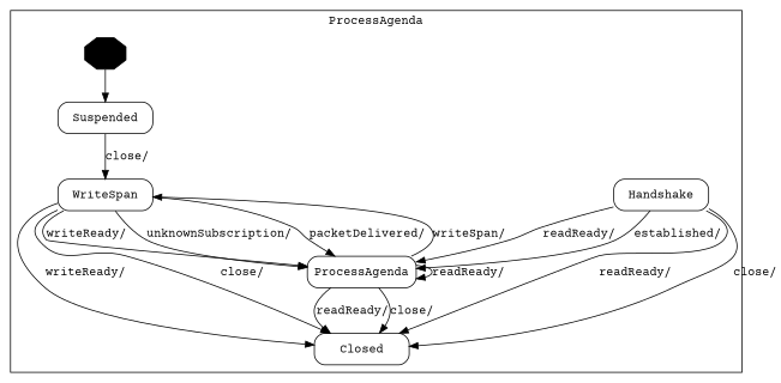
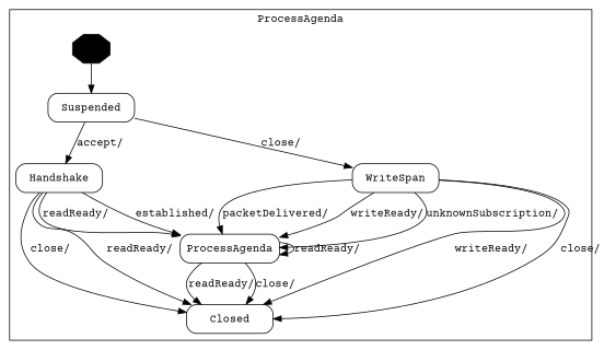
  digraph {
    fontname="Courier Prime"
    node [fontname="Courier Prime" shape=Mrecord]
    edge [fontname="Courier Prime"]
    n1 [label="{Suspended}" width=1.5]
    n2 [label="{Handshake}" width=1.5]
    n3 [label="{Closed}" width=1.5]
    n4 [label="{ProcessAgenda}" width=1.5]
    n5 [label="{WriteSpan}" width=1.5]
    "%5" [fillcolor=black shape=octagon style=filled width=0.25]
    subgraph cluster_1 {
      label=ProcessAgenda
      n1
      n2
      n3
      n4
      n5
      "%5"
    }
+   n1 -> n2 [label="accept/\l"]
    n1 -> n5 [label="close/\l"]
    n2 -> n3 [label="readReady/\l"]
    n2 -> n3 [label="close/\l"]
    n2 -> n4 [label="readReady/\l"]
    n2 -> n4 [label="established/\l"]
    n4 -> n3 [label="readReady/\l"]
    n4 -> n3 [label="close/\l"]
    n4 -> n4 [label="readReady/\l"]
-   n4 -> n5 [label="writeSpan/\l"]
    n5 -> n3 [label="writeReady/\l"]
    n5 -> n3 [label="close/\l"]
    n5 -> n4 [label="writeReady/\l"]
    n5 -> n4 [label="unknownSubscription/\l"]
    n5 -> n4 [label="packetDelivered/\l"]
    "%5" -> n1
  }
